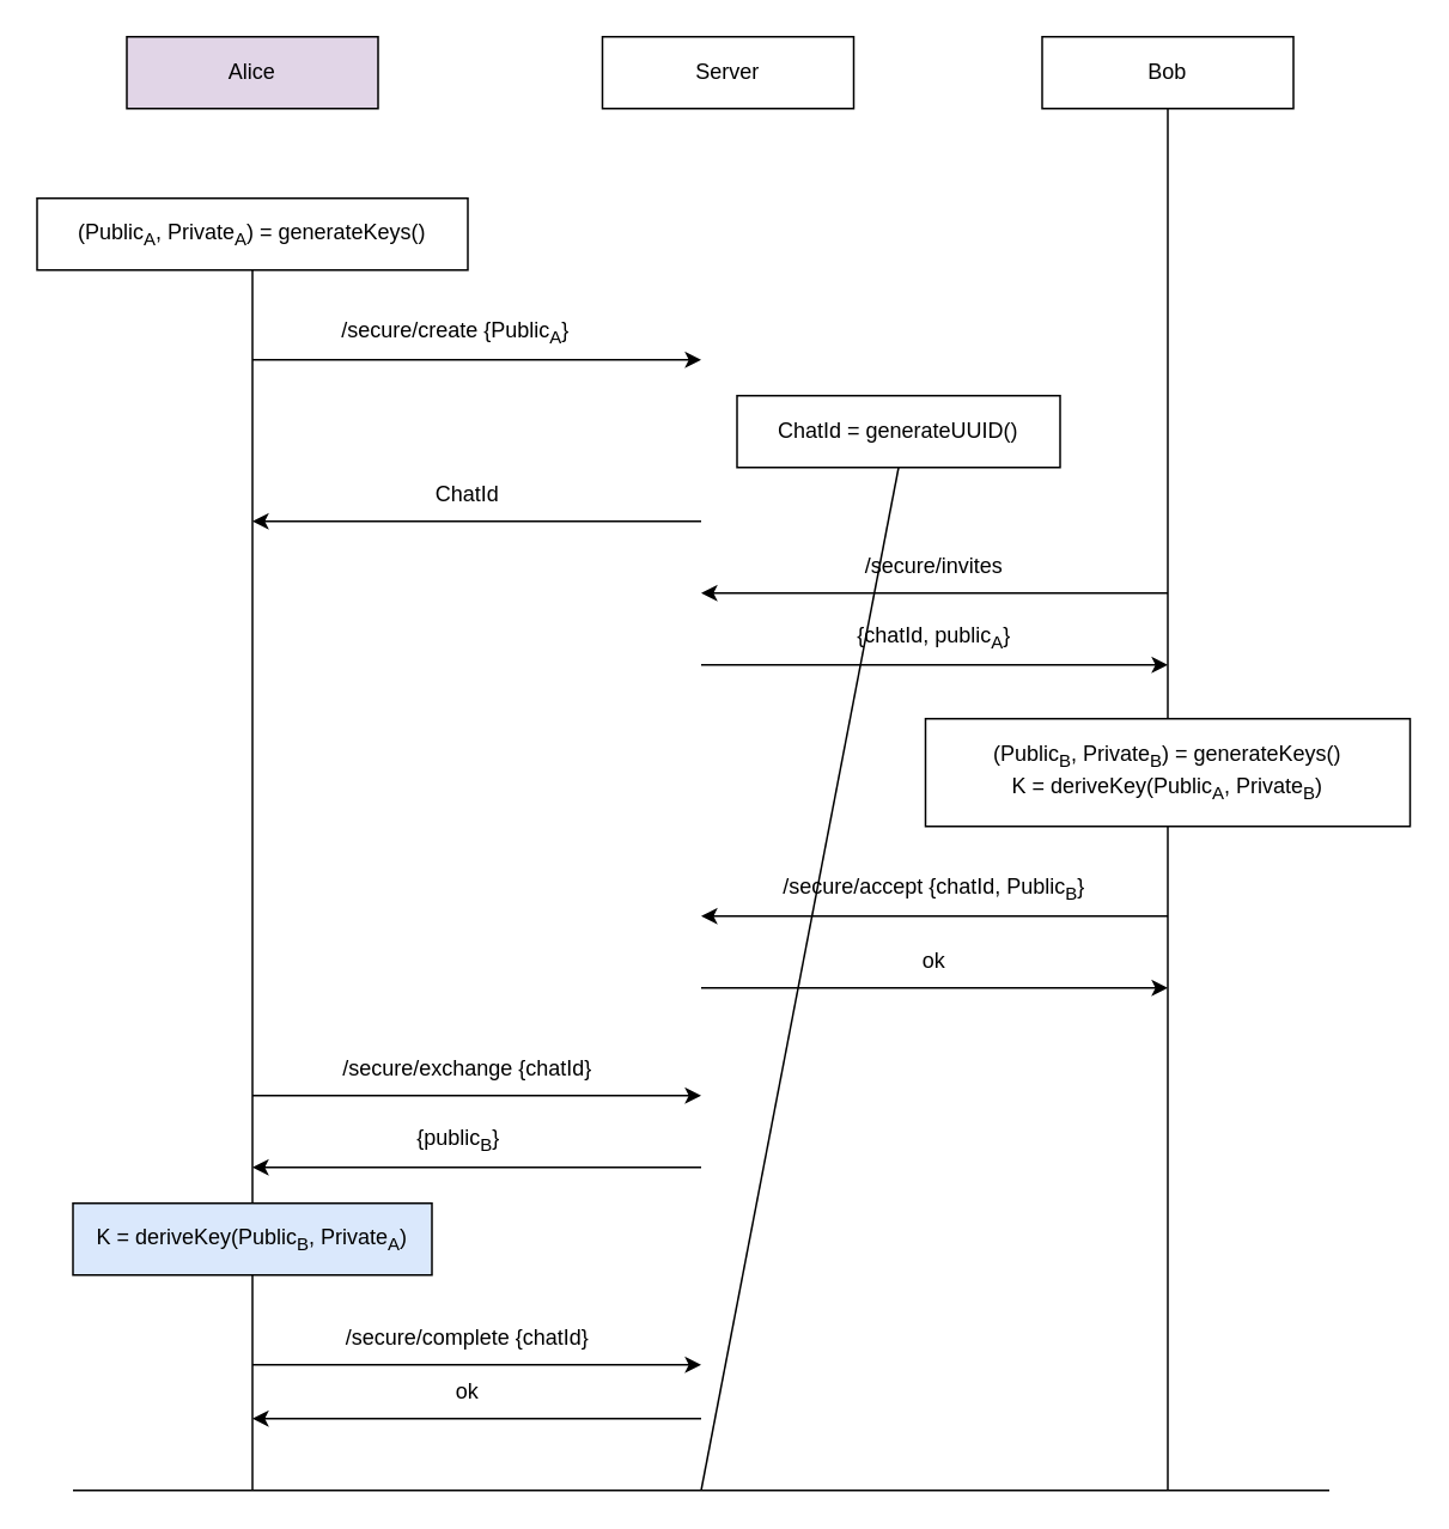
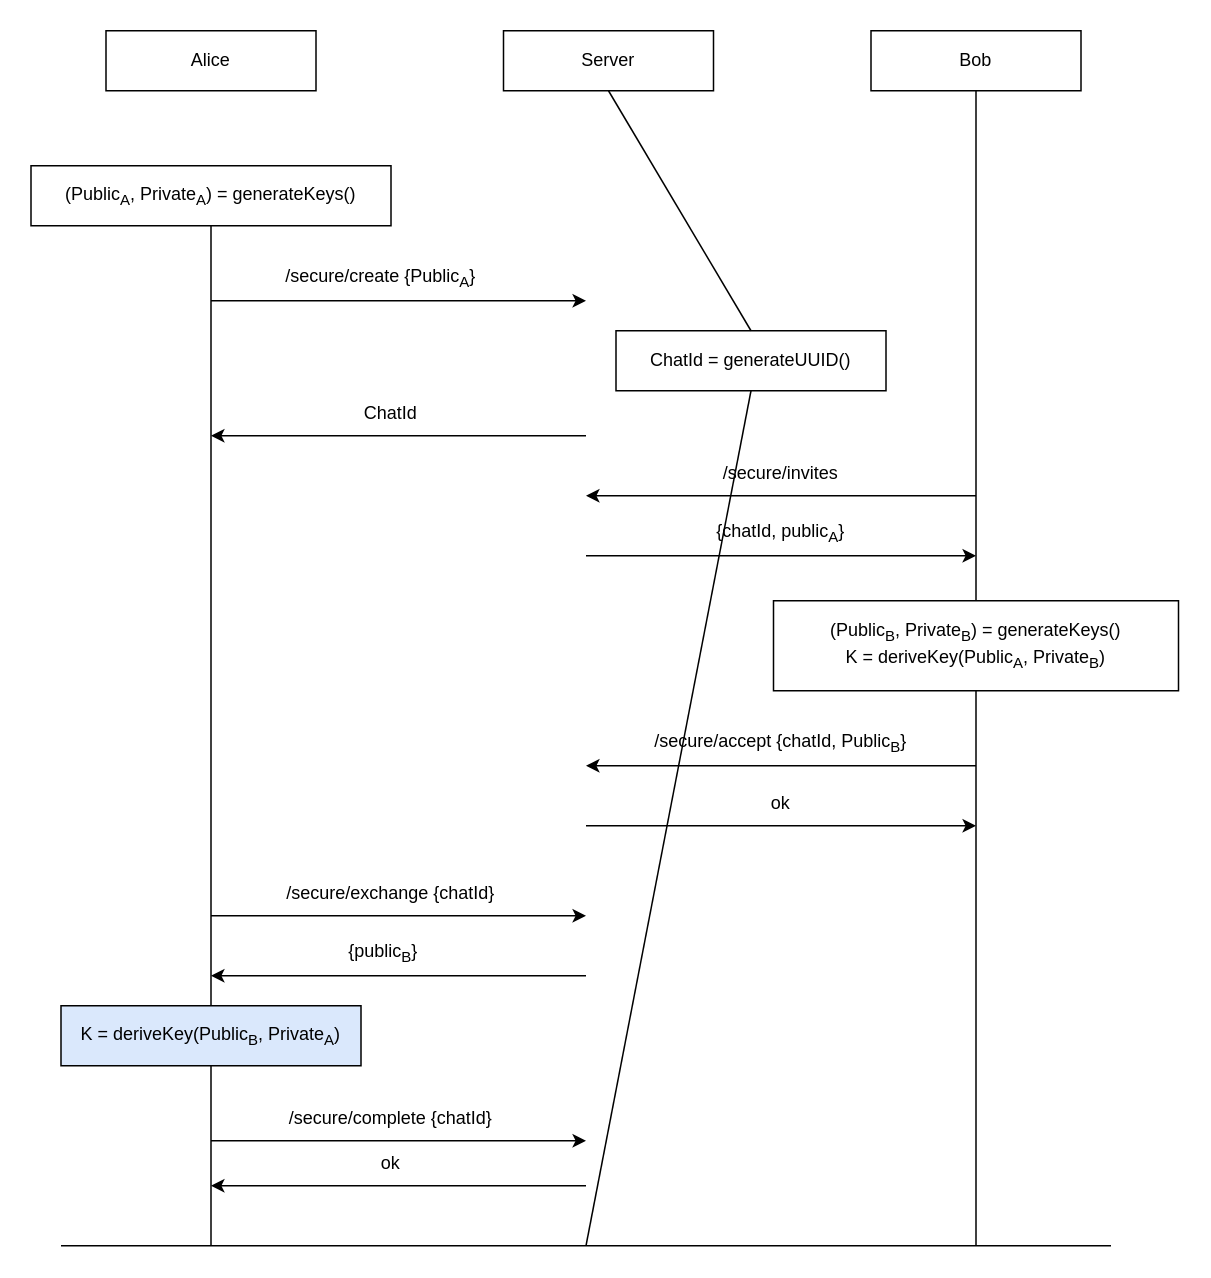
  <mxCell id="0" />
  <mxCell id="1" parent="0" />
- <mxCell id="2" value="Alice" style="rounded=0;whiteSpace=wrap;html=1;fillColor=#e1d5e7;" vertex="1" parent="1"><mxGeometry x="70" y="20" width="140" height="40" as="geometry" /></mxCell>
+ <mxCell id="2" value="Alice" style="rounded=0;whiteSpace=wrap;html=1;" vertex="1" parent="1"><mxGeometry x="70" y="20" width="140" height="40" as="geometry" /></mxCell>
  <mxCell id="3" value="Server" style="rounded=0;whiteSpace=wrap;html=1;" vertex="1" parent="1"><mxGeometry x="335" y="20" width="140" height="40" as="geometry" /></mxCell>
  <mxCell id="4" value="Bob" style="rounded=0;whiteSpace=wrap;html=1;" vertex="1" parent="1"><mxGeometry x="580" y="20" width="140" height="40" as="geometry" /></mxCell>
  <mxCell id="5" value="(Public&lt;sub&gt;A&lt;/sub&gt;, Private&lt;sub&gt;A&lt;/sub&gt;) = generateKeys()" style="rounded=0;whiteSpace=wrap;html=1;" vertex="1" parent="1"><mxGeometry x="20" y="110" width="240" height="40" as="geometry" /></mxCell>
  <mxCell id="6" value="" style="endArrow=none;html=1;rounded=0;exitX=0.5;exitY=1;exitDx=0;exitDy=0;" edge="1" parent="1" source="5"><mxGeometry width="50" height="50" relative="1" as="geometry"><mxPoint x="310" y="240" as="sourcePoint" /><mxPoint x="140" y="670" as="targetPoint" /></mxGeometry></mxCell>
  <mxCell id="7" value="ChatId = generateUUID()" style="rounded=0;whiteSpace=wrap;html=1;" vertex="1" parent="1"><mxGeometry x="410" y="220" width="180" height="40" as="geometry" /></mxCell>
+ <mxCell id="8" value="" style="endArrow=none;html=1;rounded=0;entryX=0.5;entryY=1;entryDx=0;entryDy=0;exitX=0.5;exitY=0;exitDx=0;exitDy=0;" edge="1" parent="1" source="7" target="3"><mxGeometry width="50" height="50" relative="1" as="geometry"><mxPoint x="310" y="240" as="sourcePoint" /><mxPoint x="360" y="190" as="targetPoint" /></mxGeometry></mxCell>
  <mxCell id="9" value="" style="endArrow=classic;html=1;rounded=0;" edge="1" parent="1"><mxGeometry width="50" height="50" relative="1" as="geometry"><mxPoint x="140" y="200" as="sourcePoint" /><mxPoint x="390" y="200" as="targetPoint" /></mxGeometry></mxCell>
  <mxCell id="10" value="/secure/create {Public&lt;sub&gt;A&lt;/sub&gt;}&amp;nbsp;" style="text;html=1;strokeColor=none;fillColor=none;align=center;verticalAlign=middle;whiteSpace=wrap;rounded=0;" vertex="1" parent="1"><mxGeometry x="155" y="170" width="200" height="30" as="geometry" /></mxCell>
  <mxCell id="11" value="" style="endArrow=none;html=1;rounded=0;entryX=0.5;entryY=1;entryDx=0;entryDy=0;" edge="1" parent="1" target="7"><mxGeometry width="50" height="50" relative="1" as="geometry"><mxPoint x="390" y="830" as="sourcePoint" /><mxPoint x="450" y="410" as="targetPoint" /></mxGeometry></mxCell>
  <mxCell id="12" value="" style="endArrow=classic;html=1;rounded=0;" edge="1" parent="1"><mxGeometry width="50" height="50" relative="1" as="geometry"><mxPoint x="390" y="290" as="sourcePoint" /><mxPoint x="140" y="290" as="targetPoint" /></mxGeometry></mxCell>
  <mxCell id="13" value="ChatId" style="text;html=1;strokeColor=none;fillColor=none;align=center;verticalAlign=middle;whiteSpace=wrap;rounded=0;" vertex="1" parent="1"><mxGeometry x="230" y="260" width="60" height="30" as="geometry" /></mxCell>
  <mxCell id="14" value="" style="endArrow=none;html=1;rounded=0;entryX=0.5;entryY=1;entryDx=0;entryDy=0;" edge="1" parent="1" target="4"><mxGeometry width="50" height="50" relative="1" as="geometry"><mxPoint x="650" y="400" as="sourcePoint" /><mxPoint x="450" y="150" as="targetPoint" /></mxGeometry></mxCell>
  <mxCell id="15" value="" style="endArrow=classic;html=1;rounded=0;" edge="1" parent="1"><mxGeometry width="50" height="50" relative="1" as="geometry"><mxPoint x="650" y="330" as="sourcePoint" /><mxPoint x="390" y="330" as="targetPoint" /></mxGeometry></mxCell>
  <mxCell id="16" value="/secure/invites" style="text;html=1;strokeColor=none;fillColor=none;align=center;verticalAlign=middle;whiteSpace=wrap;rounded=0;" vertex="1" parent="1"><mxGeometry x="490" y="300" width="60" height="30" as="geometry" /></mxCell>
  <mxCell id="17" value="" style="endArrow=classic;html=1;rounded=0;" edge="1" parent="1"><mxGeometry width="50" height="50" relative="1" as="geometry"><mxPoint x="390" y="370" as="sourcePoint" /><mxPoint x="650" y="370" as="targetPoint" /></mxGeometry></mxCell>
  <mxCell id="18" value="{chatId, public&lt;sub&gt;A&lt;/sub&gt;}" style="text;html=1;strokeColor=none;fillColor=none;align=center;verticalAlign=middle;whiteSpace=wrap;rounded=0;" vertex="1" parent="1"><mxGeometry x="450" y="340" width="140" height="30" as="geometry" /></mxCell>
  <mxCell id="19" value="&lt;span style=&quot;&quot;&gt;(Public&lt;/span&gt;&lt;sub style=&quot;&quot;&gt;B&lt;/sub&gt;&lt;span style=&quot;&quot;&gt;, Private&lt;/span&gt;&lt;sub style=&quot;&quot;&gt;B&lt;/sub&gt;&lt;span style=&quot;&quot;&gt;) = generateKeys()&lt;br&gt;K = deriveKey(&lt;/span&gt;Public&lt;sub&gt;A&lt;/sub&gt;,&amp;nbsp;Private&lt;sub&gt;B&lt;/sub&gt;)&lt;span style=&quot;&quot;&gt;&lt;br&gt;&lt;/span&gt;" style="rounded=0;whiteSpace=wrap;html=1;" vertex="1" parent="1"><mxGeometry x="515" y="400" width="270" height="60" as="geometry" /></mxCell>
  <mxCell id="20" value="" style="endArrow=none;html=1;rounded=0;entryX=0.5;entryY=1;entryDx=0;entryDy=0;" edge="1" parent="1" target="19"><mxGeometry width="50" height="50" relative="1" as="geometry"><mxPoint x="650" y="830" as="sourcePoint" /><mxPoint x="460" y="580" as="targetPoint" /></mxGeometry></mxCell>
  <mxCell id="21" value="" style="endArrow=classic;html=1;rounded=0;" edge="1" parent="1"><mxGeometry width="50" height="50" relative="1" as="geometry"><mxPoint x="650" y="510" as="sourcePoint" /><mxPoint x="390" y="510" as="targetPoint" /></mxGeometry></mxCell>
  <mxCell id="22" value="/secure/accept {chatId, Public&lt;sub&gt;B&lt;/sub&gt;}" style="text;html=1;strokeColor=none;fillColor=none;align=center;verticalAlign=middle;whiteSpace=wrap;rounded=0;" vertex="1" parent="1"><mxGeometry x="420" y="480" width="200" height="30" as="geometry" /></mxCell>
  <mxCell id="23" value="" style="endArrow=classic;html=1;rounded=0;" edge="1" parent="1"><mxGeometry width="50" height="50" relative="1" as="geometry"><mxPoint x="390" y="550" as="sourcePoint" /><mxPoint x="650" y="550" as="targetPoint" /></mxGeometry></mxCell>
  <mxCell id="24" value="ok" style="text;html=1;strokeColor=none;fillColor=none;align=center;verticalAlign=middle;whiteSpace=wrap;rounded=0;" vertex="1" parent="1"><mxGeometry x="490" y="520" width="60" height="30" as="geometry" /></mxCell>
  <mxCell id="25" value="" style="endArrow=classic;html=1;rounded=0;" edge="1" parent="1"><mxGeometry width="50" height="50" relative="1" as="geometry"><mxPoint x="140" y="610" as="sourcePoint" /><mxPoint x="390" y="610" as="targetPoint" /></mxGeometry></mxCell>
  <mxCell id="26" value="/secure/exchange {chatId}" style="text;html=1;strokeColor=none;fillColor=none;align=center;verticalAlign=middle;whiteSpace=wrap;rounded=0;" vertex="1" parent="1"><mxGeometry x="185" y="580" width="150" height="30" as="geometry" /></mxCell>
  <mxCell id="27" value="" style="endArrow=classic;html=1;rounded=0;" edge="1" parent="1"><mxGeometry width="50" height="50" relative="1" as="geometry"><mxPoint x="390" y="650" as="sourcePoint" /><mxPoint x="140" y="650" as="targetPoint" /></mxGeometry></mxCell>
  <mxCell id="28" value="{public&lt;sub&gt;B&lt;/sub&gt;}" style="text;html=1;strokeColor=none;fillColor=none;align=center;verticalAlign=middle;whiteSpace=wrap;rounded=0;" vertex="1" parent="1"><mxGeometry x="225" y="620" width="60" height="30" as="geometry" /></mxCell>
  <mxCell id="29" value="&lt;span style=&quot;&quot;&gt;K = deriveKey(&lt;/span&gt;&lt;span style=&quot;&quot;&gt;Public&lt;/span&gt;&lt;sub style=&quot;&quot;&gt;B&lt;/sub&gt;&lt;span style=&quot;&quot;&gt;,&amp;nbsp;Private&lt;/span&gt;&lt;sub style=&quot;&quot;&gt;A&lt;/sub&gt;&lt;span style=&quot;&quot;&gt;)&lt;/span&gt;" style="rounded=0;whiteSpace=wrap;html=1;fillColor=#dae8fc;" vertex="1" parent="1"><mxGeometry x="40" y="670" width="200" height="40" as="geometry" /></mxCell>
  <mxCell id="30" value="" style="endArrow=none;html=1;rounded=0;entryX=0.5;entryY=1;entryDx=0;entryDy=0;" edge="1" parent="1" target="29"><mxGeometry width="50" height="50" relative="1" as="geometry"><mxPoint x="140" y="830" as="sourcePoint" /><mxPoint x="130" y="750" as="targetPoint" /></mxGeometry></mxCell>
  <mxCell id="31" value="" style="endArrow=none;html=1;rounded=0;" edge="1" parent="1"><mxGeometry width="50" height="50" relative="1" as="geometry"><mxPoint x="40" y="830" as="sourcePoint" /><mxPoint x="740" y="830" as="targetPoint" /></mxGeometry></mxCell>
  <mxCell id="32" value="" style="endArrow=classic;html=1;rounded=0;" edge="1" parent="1"><mxGeometry width="50" height="50" relative="1" as="geometry"><mxPoint x="140" y="760" as="sourcePoint" /><mxPoint x="390" y="760" as="targetPoint" /></mxGeometry></mxCell>
  <mxCell id="33" value="/secure/complete {chatId}" style="text;html=1;strokeColor=none;fillColor=none;align=center;verticalAlign=middle;whiteSpace=wrap;rounded=0;" vertex="1" parent="1"><mxGeometry x="165" y="730" width="190" height="30" as="geometry" /></mxCell>
  <mxCell id="34" value="" style="endArrow=classic;html=1;rounded=0;" edge="1" parent="1"><mxGeometry width="50" height="50" relative="1" as="geometry"><mxPoint x="390" y="790" as="sourcePoint" /><mxPoint x="140" y="790" as="targetPoint" /></mxGeometry></mxCell>
  <mxCell id="35" value="ok" style="text;html=1;strokeColor=none;fillColor=none;align=center;verticalAlign=middle;whiteSpace=wrap;rounded=0;" vertex="1" parent="1"><mxGeometry x="230" y="760" width="60" height="30" as="geometry" /></mxCell>
